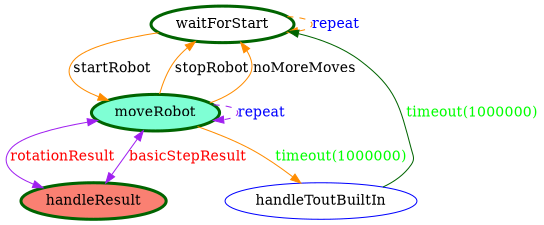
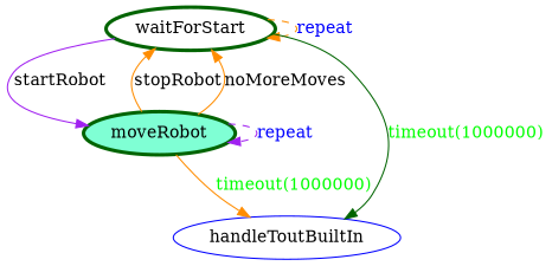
  digraph {
    fontname="DejaVu Serif"
    rankdir=TB
    node [color=darkgreen fillcolor=white fontcolor=black fontname="DejaVu Serif" penwidth=3 style=filled]
    edge [color=darkorange fontcolor=black fontname="DejaVu Serif"]
    waitForStart
    moveRobot [fillcolor=aquamarine]
    handleToutBuiltIn [color=blue fontcolor="" penwidth=""]
-   handleResult [fillcolor=salmon]
    waitForStart -> waitForStart [fontcolor=blue label="repeat " style=dashed]
-   waitForStart -> moveRobot [label=startRobot]
-   handleToutBuiltIn -> waitForStart [color=darkgreen fontcolor=green label="timeout(1000000)"]
+   waitForStart -> moveRobot [color=purple label=startRobot]
+   waitForStart -> handleToutBuiltIn [color=darkgreen fontcolor=green label="timeout(1000000)"]
    moveRobot -> waitForStart [label=stopRobot]
    moveRobot -> waitForStart [label=noMoreMoves]
    moveRobot -> moveRobot [color=purple fontcolor=blue label="repeat " style=dashed]
    moveRobot -> handleToutBuiltIn [fontcolor=green label="timeout(1000000)"]
-   moveRobot -> handleResult [color=purple dir=both fontcolor=red label=rotationResult]
-   moveRobot -> handleResult [color=purple dir=both fontcolor=red label=basicStepResult]
  }
